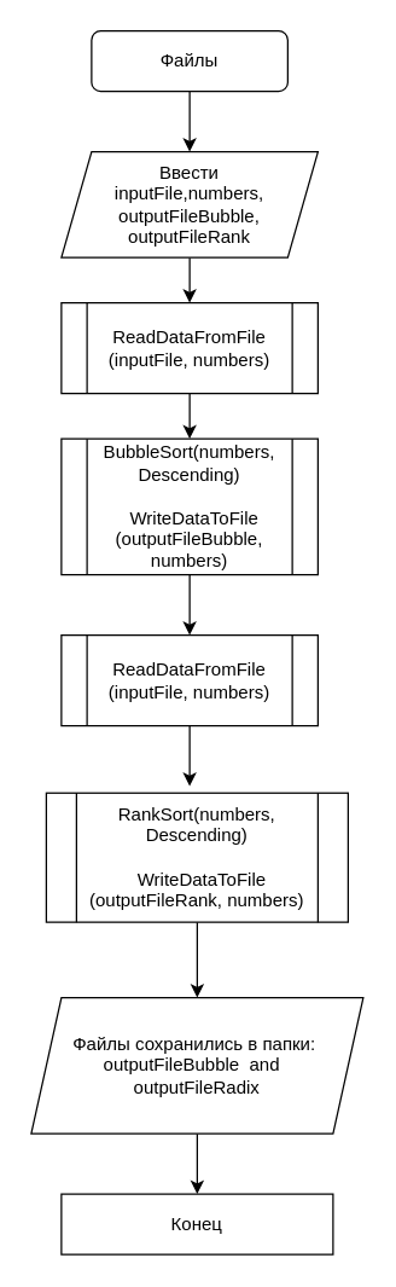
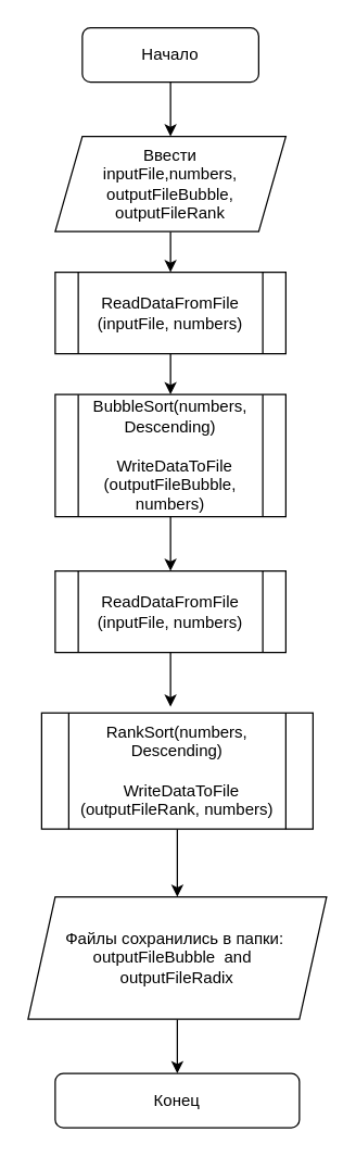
  <mxCell id="0" />
  <mxCell id="1" parent="0" />
  <mxCell id="2" style="edgeStyle=orthogonalEdgeStyle;rounded=0;orthogonalLoop=1;jettySize=auto;html=1;" edge="1" parent="1" source="3" target="5"><mxGeometry relative="1" as="geometry"><mxPoint x="125" y="110" as="targetPoint" /></mxGeometry></mxCell>
- <mxCell id="3" value="Файлы" style="rounded=1;whiteSpace=wrap;html=1;" vertex="1" parent="1"><mxGeometry x="60" y="20" width="130" height="40" as="geometry" /></mxCell>
+ <mxCell id="3" value="Начало" style="rounded=1;whiteSpace=wrap;html=1;" vertex="1" parent="1"><mxGeometry x="60" y="20" width="130" height="40" as="geometry" /></mxCell>
  <mxCell id="4" style="edgeStyle=orthogonalEdgeStyle;rounded=0;orthogonalLoop=1;jettySize=auto;html=1;" edge="1" parent="1" source="5"><mxGeometry relative="1" as="geometry"><mxPoint x="125" y="200" as="targetPoint" /></mxGeometry></mxCell>
  <mxCell id="5" value="Ввести&lt;br&gt;inputFile,numbers,&lt;div&gt;outputFileBubble,&lt;div&gt;outputFileRank&lt;/div&gt;&lt;/div&gt;" style="shape=parallelogram;perimeter=parallelogramPerimeter;whiteSpace=wrap;html=1;fixedSize=1;" vertex="1" parent="1"><mxGeometry x="40" y="100" width="170" height="70" as="geometry" /></mxCell>
  <mxCell id="6" style="edgeStyle=orthogonalEdgeStyle;rounded=0;orthogonalLoop=1;jettySize=auto;html=1;" edge="1" parent="1" source="7" target="9"><mxGeometry relative="1" as="geometry"><mxPoint x="125" y="300" as="targetPoint" /></mxGeometry></mxCell>
  <mxCell id="7" value="ReadDataFromFile&lt;div&gt;(inputFile, numbers)&lt;/div&gt;" style="shape=process;whiteSpace=wrap;html=1;backgroundOutline=1;" vertex="1" parent="1"><mxGeometry x="40" y="200" width="170" height="60" as="geometry" /></mxCell>
  <mxCell id="8" style="edgeStyle=orthogonalEdgeStyle;rounded=0;orthogonalLoop=1;jettySize=auto;html=1;" edge="1" parent="1" source="9"><mxGeometry relative="1" as="geometry"><mxPoint x="125" y="420" as="targetPoint" /></mxGeometry></mxCell>
  <mxCell id="9" value="&lt;div&gt;BubbleSort(numbers, Descending)&lt;/div&gt;&lt;div&gt;&lt;br&gt;&lt;/div&gt;&lt;div&gt;&amp;nbsp; WriteDataToFile&lt;/div&gt;&lt;div&gt;(outputFileBubble, numbers)&lt;/div&gt;" style="shape=process;whiteSpace=wrap;html=1;backgroundOutline=1;" vertex="1" parent="1"><mxGeometry x="40" y="290" width="170" height="90" as="geometry" /></mxCell>
  <mxCell id="10" style="edgeStyle=orthogonalEdgeStyle;rounded=0;orthogonalLoop=1;jettySize=auto;html=1;" edge="1" parent="1" source="11"><mxGeometry relative="1" as="geometry"><mxPoint x="125" y="520" as="targetPoint" /></mxGeometry></mxCell>
  <mxCell id="11" value="ReadDataFromFile&lt;div&gt;(inputFile, numbers)&lt;/div&gt;" style="shape=process;whiteSpace=wrap;html=1;backgroundOutline=1;" vertex="1" parent="1"><mxGeometry x="40" y="420" width="170" height="60" as="geometry" /></mxCell>
  <mxCell id="12" style="edgeStyle=orthogonalEdgeStyle;rounded=0;orthogonalLoop=1;jettySize=auto;html=1;" edge="1" parent="1" source="13" target="15"><mxGeometry relative="1" as="geometry"><mxPoint x="130" y="660" as="targetPoint" /></mxGeometry></mxCell>
  <mxCell id="13" value="&lt;div&gt;RankSort(numbers, Descending)&lt;/div&gt;&lt;div&gt;&lt;br&gt;&lt;/div&gt;&lt;div&gt;&amp;nbsp; WriteDataToFile&lt;/div&gt;&lt;div&gt;(outputFileRank, numbers)&lt;/div&gt;" style="shape=process;whiteSpace=wrap;html=1;backgroundOutline=1;" vertex="1" parent="1"><mxGeometry x="30" y="524.5" width="200" height="85.5" as="geometry" /></mxCell>
  <mxCell id="14" style="edgeStyle=orthogonalEdgeStyle;rounded=0;orthogonalLoop=1;jettySize=auto;html=1;" edge="1" parent="1" source="15" target="16"><mxGeometry relative="1" as="geometry"><mxPoint x="130" y="790" as="targetPoint" /></mxGeometry></mxCell>
  <mxCell id="15" value="Файлы сохранились в папки:&amp;nbsp; outputFileBubble&amp;nbsp; and&amp;nbsp;&amp;nbsp;&lt;div&gt;outputFileRadix&lt;/div&gt;" style="shape=parallelogram;perimeter=parallelogramPerimeter;whiteSpace=wrap;html=1;fixedSize=1;" vertex="1" parent="1"><mxGeometry x="20" y="660" width="220" height="90" as="geometry" /></mxCell>
- <mxCell id="16" value="Конец" style="whiteSpace=wrap;html=1;rounded=0;" vertex="1" parent="1"><mxGeometry x="40" y="790" width="180" height="40" as="geometry" /></mxCell>
+ <mxCell id="16" value="Конец" style="rounded=1;whiteSpace=wrap;html=1;" vertex="1" parent="1"><mxGeometry x="40" y="790" width="180" height="40" as="geometry" /></mxCell>
